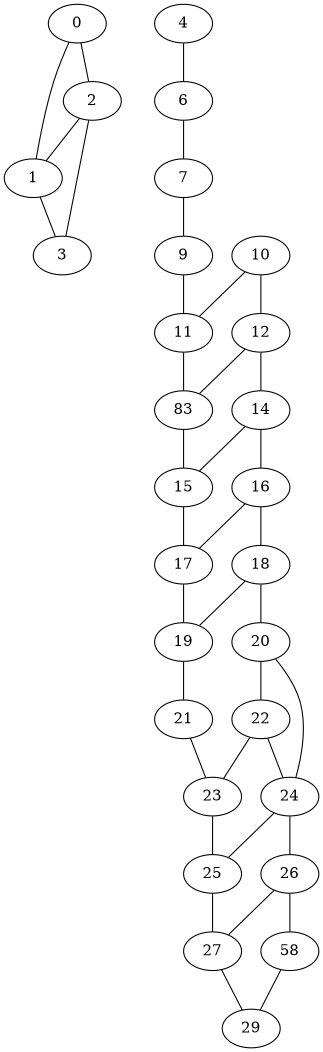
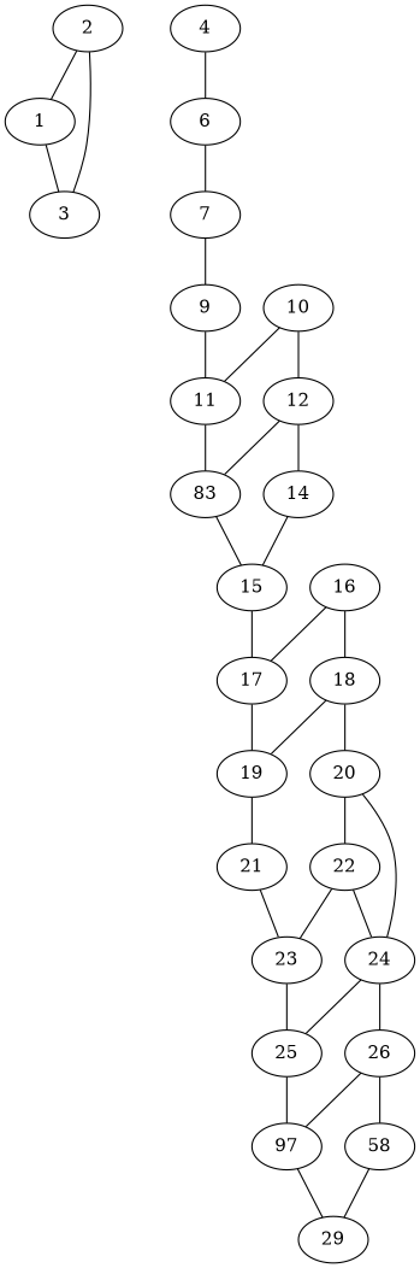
  graph {
-   n1 [label=0]
    n2 [label=1]
    n3 [label=2]
    n4 [label=3]
    n5 [label=4]
    n6 [label=6]
    n7 [label=7]
    n8 [label=9]
    n9 [label=11]
    n10 [label=10]
    n11 [label=12]
    n12 [label=83]
    n13 [label=14]
    n14 [label=15]
    n15 [label=16]
    n16 [label=17]
    n17 [label=18]
    n18 [label=19]
    n19 [label=20]
    n20 [label=21]
    n21 [label=22]
    n22 [label=24]
    n23 [label=23]
    n24 [label=25]
    n25 [label=26]
-   n26 [label=27]
+   n26 [label=97]
    n27 [label=58]
    n28 [label=29]
-   n1 -- n2
-   n1 -- n3
    n2 -- n4
    n3 -- n2
    n3 -- n4
    n5 -- n6
    n6 -- n7
    n7 -- n8
    n8 -- n9
    n9 -- n12
    n10 -- n9
    n10 -- n11
    n11 -- n12
    n11 -- n13
    n12 -- n14
    n13 -- n14
-   n13 -- n15
    n14 -- n16
    n15 -- n16
    n15 -- n17
    n16 -- n18
    n17 -- n18
    n17 -- n19
    n18 -- n20
    n19 -- n21
    n19 -- n22
    n20 -- n23
    n21 -- n22
    n21 -- n23
    n22 -- n24
    n22 -- n25
    n23 -- n24
    n24 -- n26
    n25 -- n26
    n25 -- n27
    n26 -- n28
    n27 -- n28
  }
